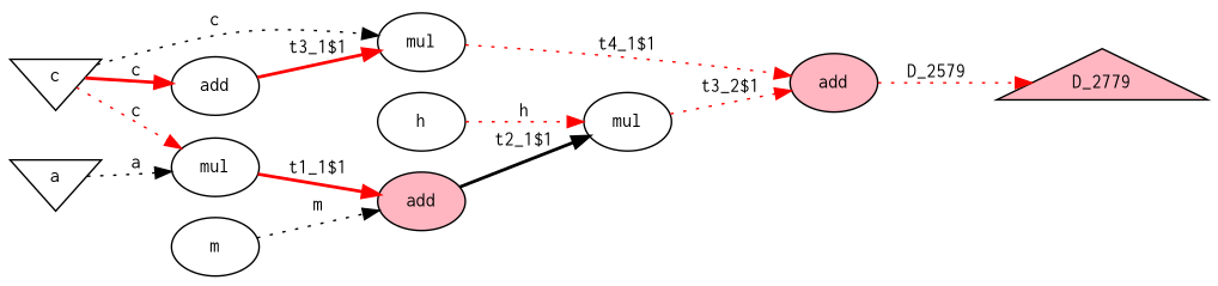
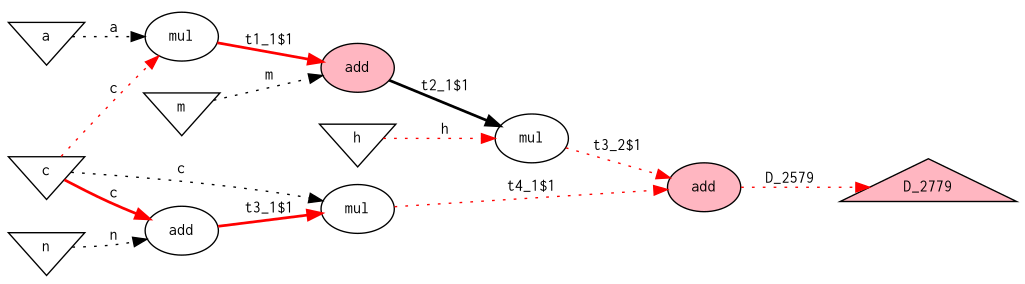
  digraph {
    nodesep=0.175
    rankdir=LR
    node [argix=-1 dataspec=s32 fillcolor=white fontname=Courier fontsize=12 ntype=operation shape=ellipse style=filled]
    edge [argix=-1 color=red dataspec=s32 etype=D fontname=Courier fontsize=12 order=1 style=dotted vtype=inarg]
    n1 [argix=0 fillcolor=lightpink label=D_2779 ntype=outvar shape=triangle]
    n2 [argix=0 label=a ntype=invar shape=invtriangle]
    n3 [dataspec=na label=mul]
    n4 [dataspec=na fillcolor=lightpink label=add]
    n5 [dataspec=na label=mul]
    n6 [dataspec=na fillcolor=lightpink label=add]
    n7 [dataspec=na label=add]
    n8 [dataspec=na label=mul]
    n9 [argix=1 label=c ntype=invar shape=invtriangle]
-   n10 [argix=2 label=h ntype=invar]
-   n11 [argix=3 label=m ntype=invar]
+   n10 [argix=2 label=h ntype=invar shape=invtriangle]
+   n11 [argix=3 label=m ntype=invar shape=invtriangle]
+   n12 [argix=4 label=n ntype=invar shape=invtriangle]
    n2 -> n3 [color=black label=a]
    n3 -> n4 [label="t1_1$1" order=2 style=bold vtype=localvar]
    n4 -> n5 [color=black label="t2_1$1" style=bold vtype=localvar]
    n5 -> n6 [label="t3_2$1" order=2 vtype=localvar]
    n6 -> n1 [label=D_2579 vtype=outarg]
    n7 -> n8 [label="t3_1$1" style=bold vtype=localvar]
    n8 -> n6 [label="t4_1$1" vtype=localvar]
    n9 -> n3 [label=c order=2]
    n9 -> n7 [label=c style=bold]
    n9 -> n8 [color=black label=c order=2]
    n10 -> n5 [label=h order=2]
    n11 -> n4 [color=black label=m]
+   n12 -> n7 [color=black label=n order=2]
  }
